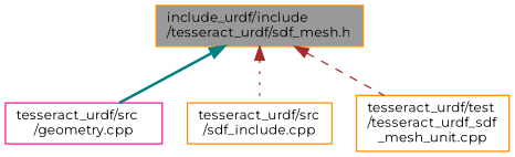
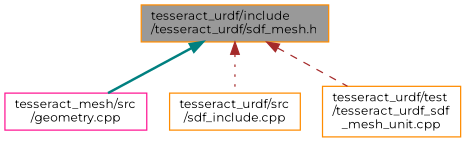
  digraph {
    fontname=Montserrat
    node [color=darkorange fillcolor=white fontname=Montserrat fontsize=10 shape=box style=filled]
    edge [color=brown dir=back fontname=Montserrat fontsize=10 labelfontname=Helvetica labelfontsize=10]
-   n1 [fillcolor=grey60 fontcolor=black height=0.2 label="include_urdf/include\l/tesseract_urdf/sdf_mesh.h" width=0.4]
-   n2 [color=deeppink height=0.2 label="tesseract_urdf/src\l/geometry.cpp" width=0.4]
+   n1 [fillcolor=grey60 fontcolor=black height=0.2 label="tesseract_urdf/include\l/tesseract_urdf/sdf_mesh.h" width=0.4]
+   n2 [color=deeppink height=0.2 label="tesseract_mesh/src\l/geometry.cpp" width=0.4]
    n3 [height=0.2 label="tesseract_urdf/src\l/sdf_include.cpp" width=0.4]
    n4 [height=0.2 label="tesseract_urdf/test\l/tesseract_urdf_sdf\l_mesh_unit.cpp" width=0.4]
    n1 -> n2 [color=teal style=bold]
    n1 -> n3 [style=dotted]
    n1 -> n4 [style=dashed]
  }
